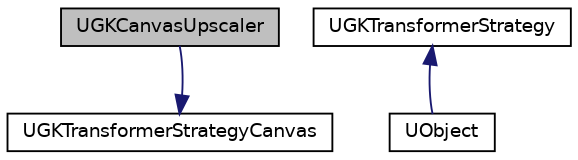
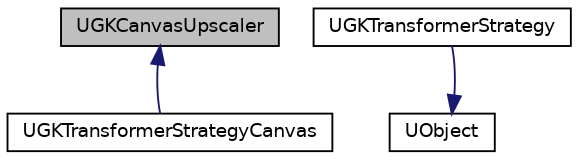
  digraph {
    node [color=black fillcolor=white fontname=Helvetica fontsize=10 shape=record style=filled]
    edge [color=midnightblue dir=back fontname=Helvetica fontsize=10 labelfontname=Helvetica labelfontsize=10 style=solid]
    n1 [fillcolor=grey75 fontcolor=black height=0.2 label=UGKCanvasUpscaler width=0.4]
    n2 [height=0.2 label=UGKTransformerStrategyCanvas width=0.4]
    n3 [height=0.2 label=UGKTransformerStrategy width=0.4]
    n4 [height=0.2 label=UObject width=0.4]
-   n2 -> n1
-   n3 -> n4
+   n1 -> n2
+   n4 -> n3
  }
